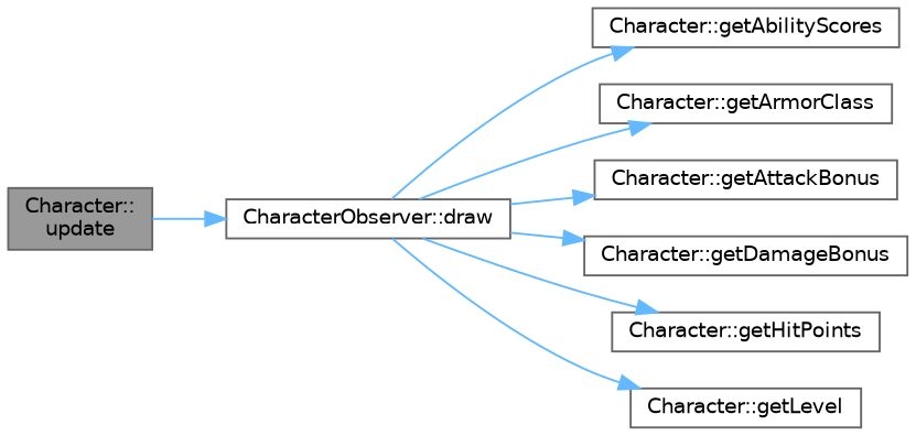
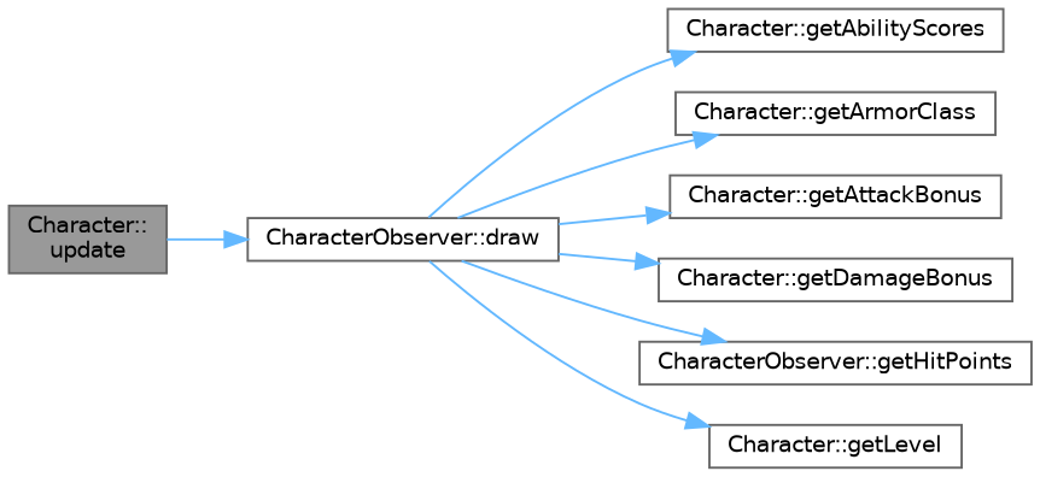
  digraph {
    rankdir=LR
    node [color=grey40 fillcolor=white fontname=Helvetica fontsize=10 shape=box style=filled]
    edge [color=steelblue1 fontname=Helvetica fontsize=10 labelfontname=Helvetica labelfontsize=10 style=solid]
    n1 [color=gray40 fillcolor=grey60 fontcolor=black height=0.2 label="Character::\lupdate" width=0.4]
    n2 [height=0.2 label="CharacterObserver::draw" width=0.4]
    n3 [height=0.2 label="Character::getAbilityScores" width=0.4]
    n4 [height=0.2 label="Character::getArmorClass" width=0.4]
    n5 [height=0.2 label="Character::getAttackBonus" width=0.4]
    n6 [height=0.2 label="Character::getDamageBonus" width=0.4]
-   n7 [height=0.2 label="Character::getHitPoints" width=0.4]
+   n7 [height=0.2 label="CharacterObserver::getHitPoints" width=0.4]
    n8 [height=0.2 label="Character::getLevel" width=0.4]
    n1 -> n2
    n2 -> n3
    n2 -> n4
    n2 -> n5
    n2 -> n6
    n2 -> n7
    n2 -> n8
  }
